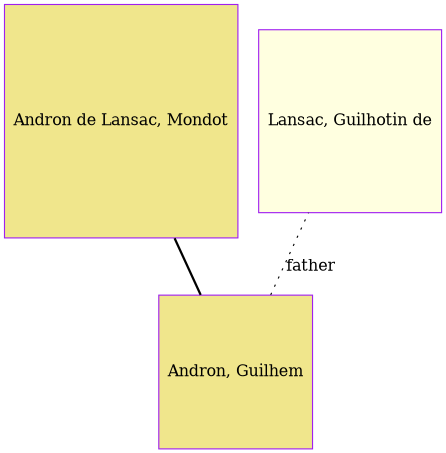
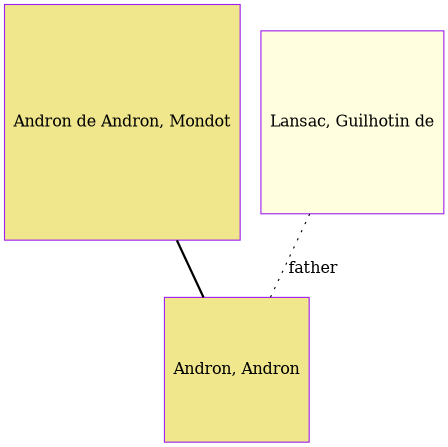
  digraph {
    node [color=purple fillcolor=khaki regular=1 shape=box style=filled]
    edge [dir=none]
-   n1 [label="Andron de Lansac, Mondot"]
+   n1 [label="Andron de Andron, Mondot"]
    n2 [fillcolor=lightyellow label="Lansac, Guilhotin de"]
-   n3 [label="Andron, Guilhem"]
+   n3 [label="Andron, Andron"]
    subgraph sub_1 {
      rank=same
      n1
      n2
    }
    n1 -> n3 [style=bold]
    n3 -> n2 [arrowsize=0.0 label=father style=dotted]
  }
